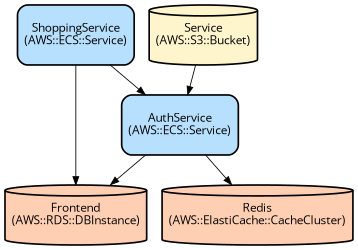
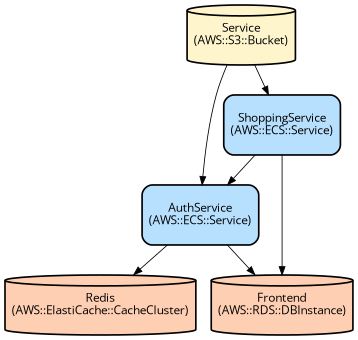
  digraph {
    fontname="Open Sans"
    node [color=black fillcolor="#FFCFB3" fontname="Open Sans" shape=cylinder style="filled,bold,rounded"]
    edge [fontname="Open Sans"]
    n1 [height=1 label="Redis\n(AWS::ElastiCache::CacheCluster)"]
    n2 [height=1 label="Frontend\n(AWS::RDS::DBInstance)"]
    n3 [fillcolor="#B7E0FF" height=1 label="AuthService\n(AWS::ECS::Service)" shape=rectangle]
    n4 [fillcolor="#B7E0FF" height=1 label="ShoppingService\n(AWS::ECS::Service)" shape=rectangle]
    n5 [fillcolor="#FFF5CD" height=1 label="Service\n(AWS::S3::Bucket)"]
    n3 -> n1
    n3 -> n2
    n4 -> n2
    n4 -> n3
    n5 -> n3
+   n5 -> n4
  }
